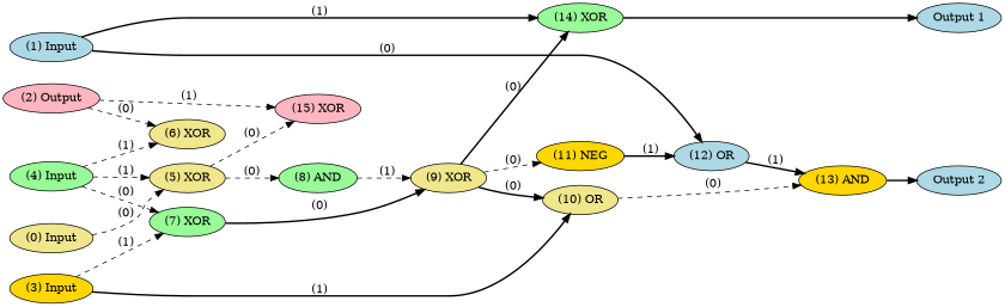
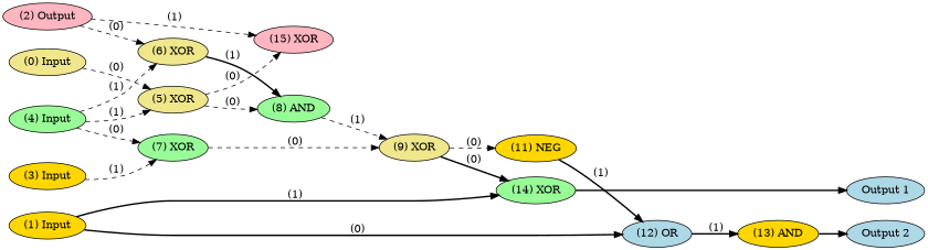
  digraph {
    rankdir=LR
    node [color=black fillcolor=khaki fontcolor=black labelfontcolor=black style=filled]
    edge [bold=true color=black fontcolor=black labelfontcolor=black style=dashed]
    n1 [label="(0) Input"]
-   n2 [fillcolor=lightblue label="(1) Input"]
+   n2 [fillcolor=gold label="(1) Input"]
    n3 [fillcolor=lightpink label="(2) Output"]
    n4 [fillcolor=gold label="(3) Input"]
    n5 [fillcolor=palegreen label="(4) Input"]
    n6 [fillcolor=lightblue label="Output 1"]
    n7 [fillcolor=lightblue label="Output 2"]
    n8 [label="(5) XOR"]
    n9 [fillcolor=lightblue label="(12) OR"]
    n10 [fillcolor=palegreen label="(14) XOR"]
    n11 [label="(6) XOR"]
    n12 [fillcolor=lightpink label="(15) XOR"]
    n13 [fillcolor=palegreen label="(7) XOR"]
-   n14 [label="(10) OR"]
    n15 [fillcolor=palegreen label="(8) AND"]
    n16 [fillcolor=gold label="(13) AND"]
    n17 [label="(9) XOR"]
    n18 [fillcolor=gold label="(11) NEG"]
    subgraph sub_1 {
      rank=source
      n1
      n2
      n3
      n4
      n5
    }
    subgraph sub_2 {
      rank=max
      n6
      n7
    }
    n1 -> n8 [label=" (0)"]
    n2 -> n9 [label=" (0)" style=bold]
    n2 -> n10 [label=" (1)" style=bold]
    n3 -> n11 [label=" (0)"]
    n3 -> n12 [label=" (1)"]
    n4 -> n13 [label=" (1)"]
-   n4 -> n14 [label=" (1)" style=bold]
    n5 -> n8 [label=" (1)"]
    n5 -> n11 [label=" (1)"]
    n5 -> n13 [label=" (0)"]
    n8 -> n12 [label=" (0)"]
    n8 -> n15 [label=" (0)"]
    n9 -> n16 [label=" (1)" style=bold]
    n10 -> n6 [style=bold]
-   n13 -> n17 [label=" (0)" style=bold]
-   n14 -> n16 [label=" (0)"]
+   n11 -> n15 [label=" (1)" style=bold]
+   n13 -> n17 [label=" (0)"]
    n15 -> n17 [label=" (1)"]
    n16 -> n7 [style=bold]
    n17 -> n10 [label=" (0)" style=bold]
-   n17 -> n14 [label=" (0)" style=bold]
    n17 -> n18 [label=" (0)"]
    n18 -> n9 [label=" (1)" style=bold]
  }
